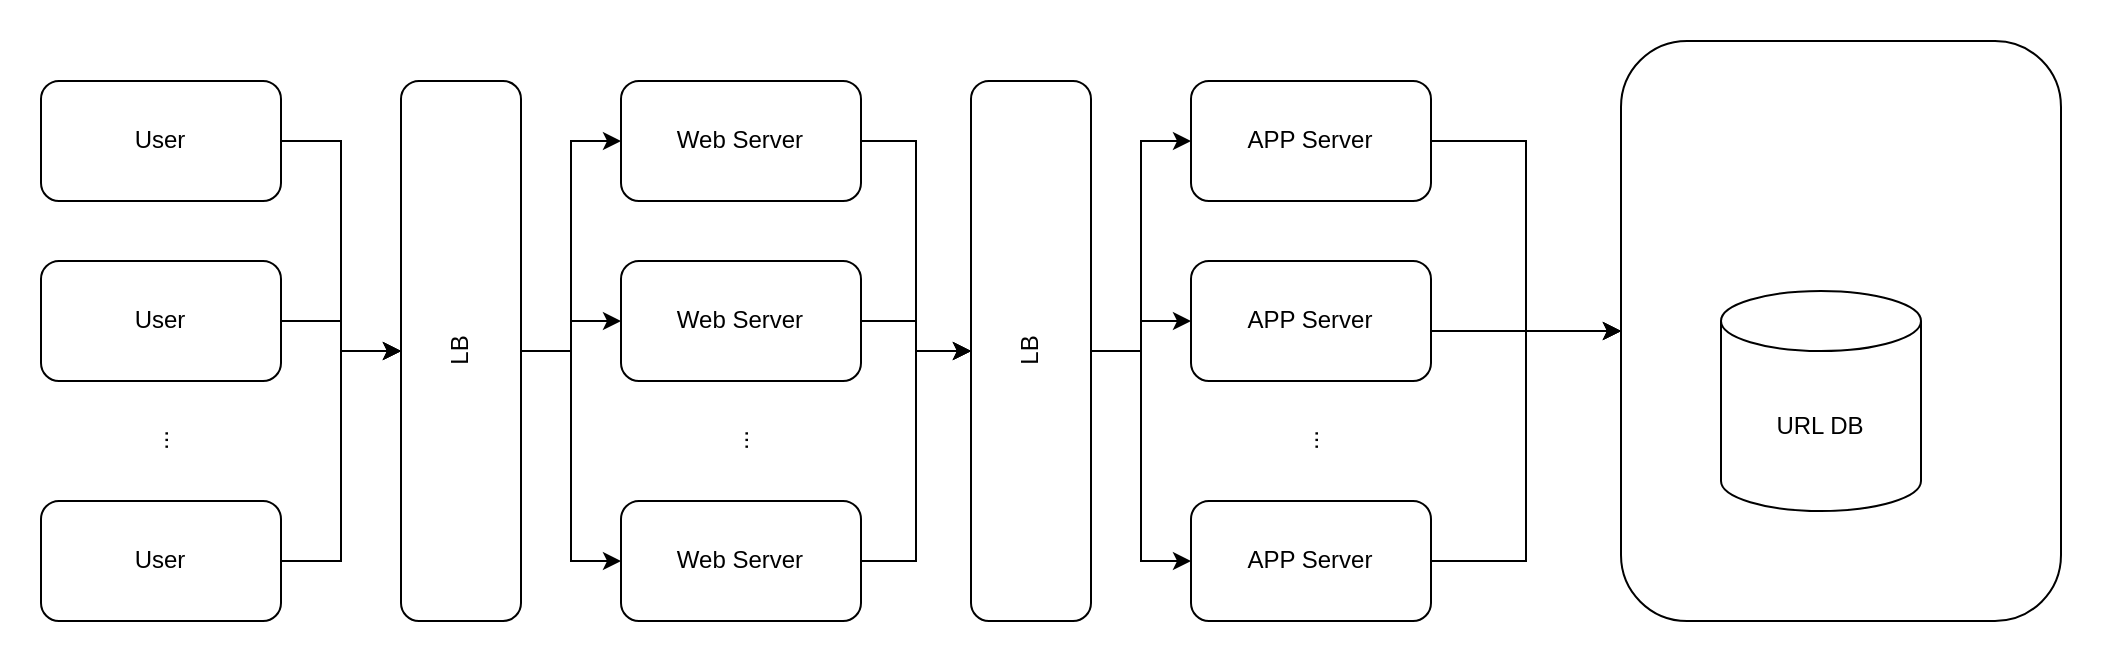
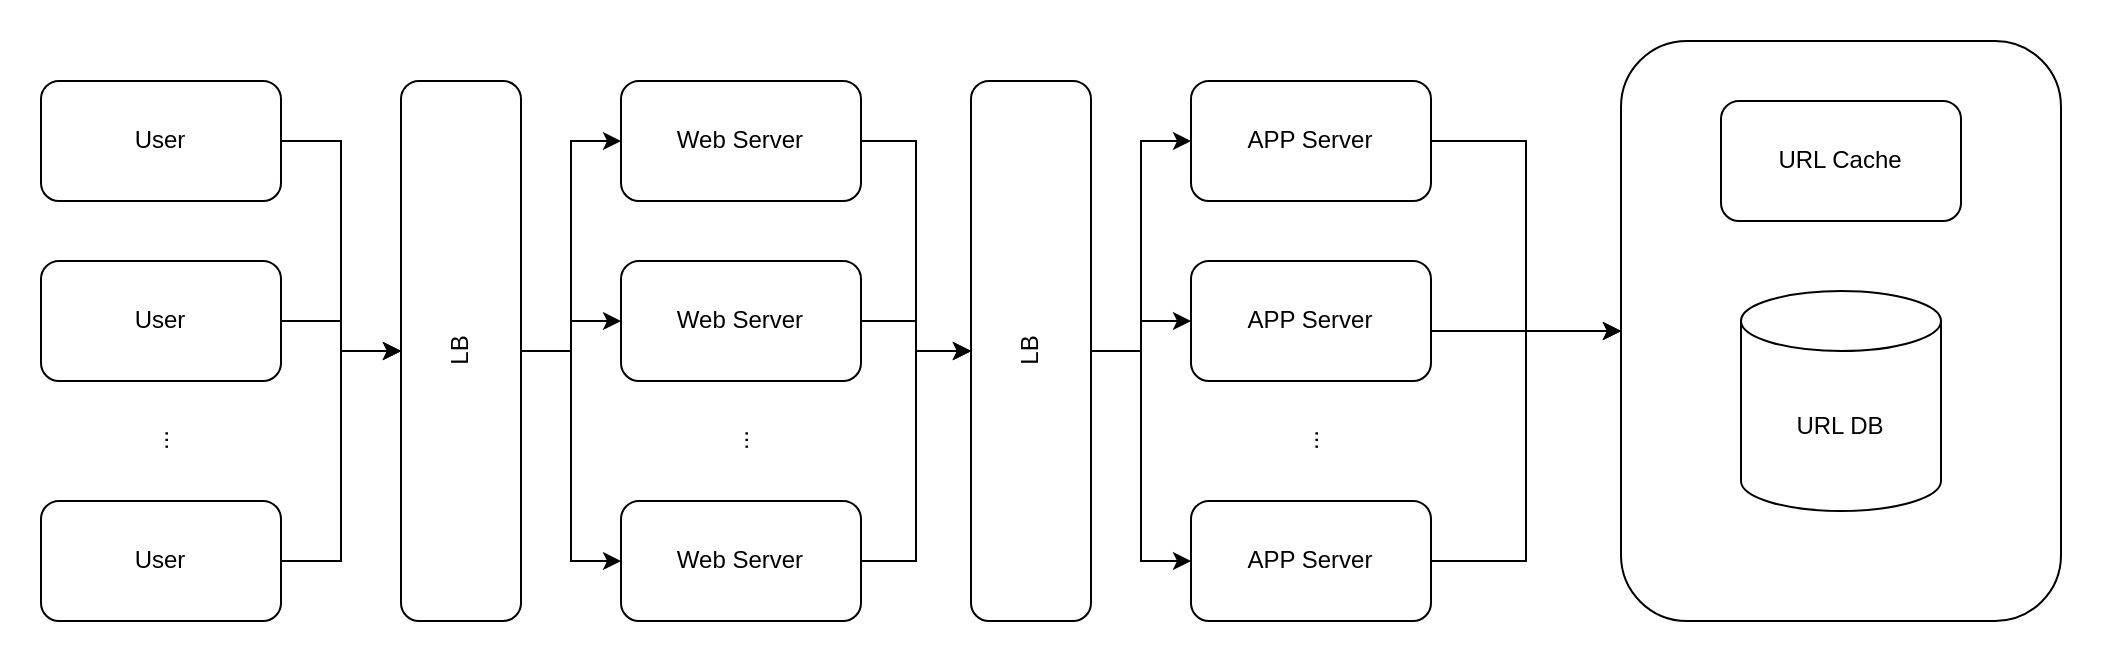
  <mxCell id="0" />
  <mxCell id="1" parent="0" />
  <mxCell id="2" value="" style="rounded=1;whiteSpace=wrap;html=1;" vertex="1" parent="1"><mxGeometry x="810" y="20" width="220" height="290" as="geometry" /></mxCell>
  <mxCell id="3" value="" style="edgeStyle=orthogonalEdgeStyle;rounded=0;orthogonalLoop=1;jettySize=auto;html=1;" parent="1" source="4" target="13" edge="1"><mxGeometry relative="1" as="geometry" /></mxCell>
  <mxCell id="4" value="User" style="rounded=1;whiteSpace=wrap;html=1;" parent="1" vertex="1"><mxGeometry x="20" y="40" width="120" height="60" as="geometry" /></mxCell>
  <mxCell id="5" style="edgeStyle=orthogonalEdgeStyle;rounded=0;orthogonalLoop=1;jettySize=auto;html=1;entryX=0.5;entryY=0;entryDx=0;entryDy=0;" parent="1" source="6" target="13" edge="1"><mxGeometry relative="1" as="geometry" /></mxCell>
  <mxCell id="6" value="User" style="rounded=1;whiteSpace=wrap;html=1;" parent="1" vertex="1"><mxGeometry x="20" y="130" width="120" height="60" as="geometry" /></mxCell>
  <mxCell id="7" style="edgeStyle=orthogonalEdgeStyle;rounded=0;orthogonalLoop=1;jettySize=auto;html=1;entryX=0.5;entryY=0;entryDx=0;entryDy=0;" parent="1" source="8" target="13" edge="1"><mxGeometry relative="1" as="geometry" /></mxCell>
  <mxCell id="8" value="User" style="rounded=1;whiteSpace=wrap;html=1;" parent="1" vertex="1"><mxGeometry x="20" y="250" width="120" height="60" as="geometry" /></mxCell>
  <mxCell id="9" value="..." style="text;html=1;strokeColor=none;fillColor=none;align=center;verticalAlign=middle;whiteSpace=wrap;rounded=0;rotation=-90;" parent="1" vertex="1"><mxGeometry x="60" y="210" width="40" height="20" as="geometry" /></mxCell>
  <mxCell id="10" style="edgeStyle=orthogonalEdgeStyle;rounded=0;orthogonalLoop=1;jettySize=auto;html=1;entryX=0;entryY=0.5;entryDx=0;entryDy=0;" parent="1" source="13" target="15" edge="1"><mxGeometry relative="1" as="geometry" /></mxCell>
  <mxCell id="11" style="edgeStyle=orthogonalEdgeStyle;rounded=0;orthogonalLoop=1;jettySize=auto;html=1;entryX=0;entryY=0.5;entryDx=0;entryDy=0;" parent="1" source="13" target="17" edge="1"><mxGeometry relative="1" as="geometry" /></mxCell>
  <mxCell id="12" style="edgeStyle=orthogonalEdgeStyle;rounded=0;orthogonalLoop=1;jettySize=auto;html=1;entryX=0;entryY=0.5;entryDx=0;entryDy=0;" parent="1" source="13" target="19" edge="1"><mxGeometry relative="1" as="geometry" /></mxCell>
  <mxCell id="13" value="LB" style="rounded=1;whiteSpace=wrap;html=1;rotation=-90;" parent="1" vertex="1"><mxGeometry x="95" y="145" width="270" height="60" as="geometry" /></mxCell>
  <mxCell id="14" value="" style="edgeStyle=orthogonalEdgeStyle;rounded=0;orthogonalLoop=1;jettySize=auto;html=1;" parent="1" source="15" target="24" edge="1"><mxGeometry relative="1" as="geometry" /></mxCell>
  <mxCell id="15" value="Web Server" style="rounded=1;whiteSpace=wrap;html=1;" parent="1" vertex="1"><mxGeometry x="310" y="40" width="120" height="60" as="geometry" /></mxCell>
  <mxCell id="16" style="edgeStyle=orthogonalEdgeStyle;rounded=0;orthogonalLoop=1;jettySize=auto;html=1;" parent="1" source="17" target="24" edge="1"><mxGeometry relative="1" as="geometry" /></mxCell>
  <mxCell id="17" value="Web Server" style="rounded=1;whiteSpace=wrap;html=1;" parent="1" vertex="1"><mxGeometry x="310" y="130" width="120" height="60" as="geometry" /></mxCell>
  <mxCell id="18" style="edgeStyle=orthogonalEdgeStyle;rounded=0;orthogonalLoop=1;jettySize=auto;html=1;entryX=0.5;entryY=0;entryDx=0;entryDy=0;" parent="1" source="19" target="24" edge="1"><mxGeometry relative="1" as="geometry" /></mxCell>
  <mxCell id="19" value="Web Server" style="rounded=1;whiteSpace=wrap;html=1;" parent="1" vertex="1"><mxGeometry x="310" y="250" width="120" height="60" as="geometry" /></mxCell>
  <mxCell id="20" value="..." style="text;html=1;strokeColor=none;fillColor=none;align=center;verticalAlign=middle;whiteSpace=wrap;rounded=0;rotation=-90;" parent="1" vertex="1"><mxGeometry x="350" y="210" width="40" height="20" as="geometry" /></mxCell>
  <mxCell id="21" style="edgeStyle=orthogonalEdgeStyle;rounded=0;orthogonalLoop=1;jettySize=auto;html=1;entryX=0;entryY=0.5;entryDx=0;entryDy=0;" parent="1" source="24" target="26" edge="1"><mxGeometry relative="1" as="geometry" /></mxCell>
  <mxCell id="22" style="edgeStyle=orthogonalEdgeStyle;rounded=0;orthogonalLoop=1;jettySize=auto;html=1;entryX=0;entryY=0.5;entryDx=0;entryDy=0;" parent="1" source="24" target="28" edge="1"><mxGeometry relative="1" as="geometry" /></mxCell>
  <mxCell id="23" style="edgeStyle=orthogonalEdgeStyle;rounded=0;orthogonalLoop=1;jettySize=auto;html=1;entryX=0;entryY=0.5;entryDx=0;entryDy=0;" parent="1" source="24" target="30" edge="1"><mxGeometry relative="1" as="geometry" /></mxCell>
  <mxCell id="24" value="LB" style="rounded=1;whiteSpace=wrap;html=1;rotation=-90;" parent="1" vertex="1"><mxGeometry x="380" y="145" width="270" height="60" as="geometry" /></mxCell>
  <mxCell id="25" style="edgeStyle=orthogonalEdgeStyle;rounded=0;orthogonalLoop=1;jettySize=auto;html=1;" edge="1" parent="1" source="26" target="2"><mxGeometry relative="1" as="geometry" /></mxCell>
  <mxCell id="26" value="APP Server" style="rounded=1;whiteSpace=wrap;html=1;" parent="1" vertex="1"><mxGeometry x="595" y="40" width="120" height="60" as="geometry" /></mxCell>
  <mxCell id="27" style="edgeStyle=orthogonalEdgeStyle;rounded=0;orthogonalLoop=1;jettySize=auto;html=1;entryX=0;entryY=0.5;entryDx=0;entryDy=0;" edge="1" parent="1" source="28" target="2"><mxGeometry relative="1" as="geometry"><Array as="points"><mxPoint x="750" y="165" /><mxPoint x="750" y="165" /></Array></mxGeometry></mxCell>
  <mxCell id="28" value="APP Server" style="rounded=1;whiteSpace=wrap;html=1;" parent="1" vertex="1"><mxGeometry x="595" y="130" width="120" height="60" as="geometry" /></mxCell>
  <mxCell id="29" style="edgeStyle=orthogonalEdgeStyle;rounded=0;orthogonalLoop=1;jettySize=auto;html=1;" edge="1" parent="1" source="30" target="2"><mxGeometry relative="1" as="geometry" /></mxCell>
  <mxCell id="30" value="APP Server" style="rounded=1;whiteSpace=wrap;html=1;" parent="1" vertex="1"><mxGeometry x="595" y="250" width="120" height="60" as="geometry" /></mxCell>
  <mxCell id="31" value="..." style="text;html=1;strokeColor=none;fillColor=none;align=center;verticalAlign=middle;whiteSpace=wrap;rounded=0;rotation=-90;" parent="1" vertex="1"><mxGeometry x="635" y="210" width="40" height="20" as="geometry" /></mxCell>
- <mxCell id="33" value="URL DB" style="shape=cylinder3;whiteSpace=wrap;html=1;boundedLbl=1;backgroundOutline=1;size=15;" vertex="1" parent="1"><mxGeometry x="860" y="145" width="100" height="110" as="geometry" /></mxCell>
+ <mxCell id="32" value="URL Cache" style="rounded=1;whiteSpace=wrap;html=1;" vertex="1" parent="1"><mxGeometry x="860" y="50" width="120" height="60" as="geometry" /></mxCell>
+ <mxCell id="33" value="URL DB" style="shape=cylinder3;whiteSpace=wrap;html=1;boundedLbl=1;backgroundOutline=1;size=15;" vertex="1" parent="1"><mxGeometry x="870" y="145" width="100" height="110" as="geometry" /></mxCell>
